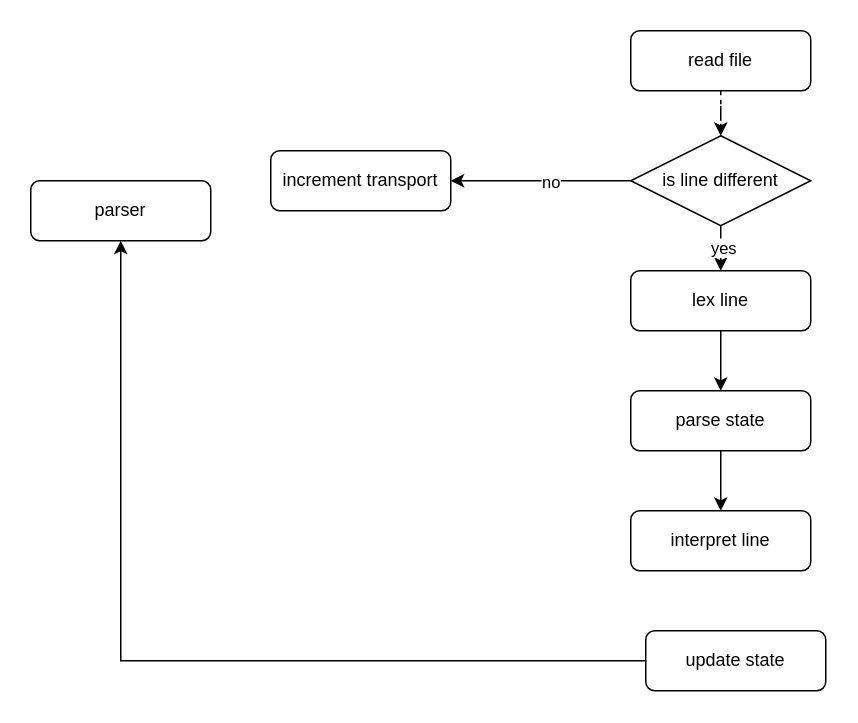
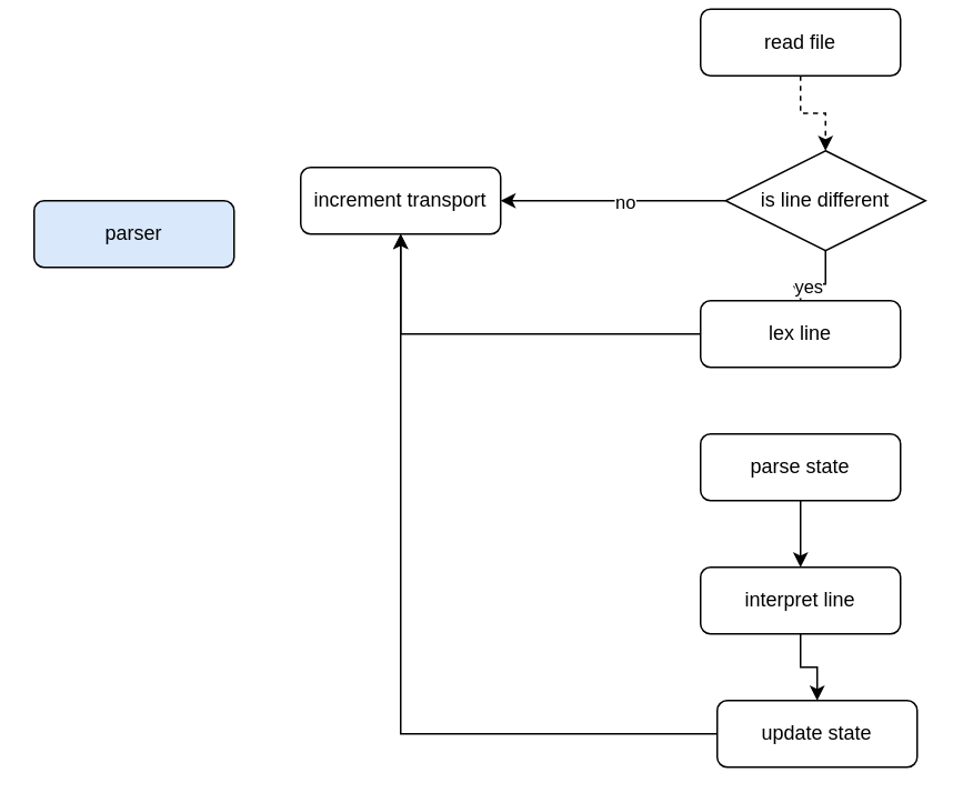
  <mxCell id="0" />
  <mxCell id="1" parent="0" />
- <mxCell id="2" style="edgeStyle=orthogonalEdgeStyle;rounded=0;orthogonalLoop=1;jettySize=auto;html=1;entryX=0.5;entryY=0;entryDx=0;entryDy=0;" edge="1" parent="1" source="3" target="16"><mxGeometry relative="1" as="geometry" /></mxCell>
+ <mxCell id="2" style="edgeStyle=orthogonalEdgeStyle;rounded=0;orthogonalLoop=1;jettySize=auto;html=1;" edge="1" parent="1" source="3" target="7"><mxGeometry relative="1" as="geometry" /></mxCell>
  <mxCell id="3" value="lex line" style="rounded=1;whiteSpace=wrap;html=1;" vertex="1" parent="1"><mxGeometry x="420" y="180" width="120" height="40" as="geometry" /></mxCell>
- <mxCell id="4" value="parser" style="rounded=1;whiteSpace=wrap;html=1;" vertex="1" parent="1"><mxGeometry x="20" y="120" width="120" height="40" as="geometry" /></mxCell>
- <mxCell id="5" style="edgeStyle=orthogonalEdgeStyle;rounded=0;orthogonalLoop=1;jettySize=auto;html=1;" edge="1" parent="1" source="6" target="4"><mxGeometry relative="1" as="geometry" /></mxCell>
+ <mxCell id="4" value="parser" style="rounded=1;whiteSpace=wrap;html=1;fillColor=#dae8fc;" vertex="1" parent="1"><mxGeometry x="20" y="120" width="120" height="40" as="geometry" /></mxCell>
+ <mxCell id="5" style="edgeStyle=orthogonalEdgeStyle;rounded=0;orthogonalLoop=1;jettySize=auto;html=1;entryX=0.5;entryY=1;entryDx=0;entryDy=0;" edge="1" parent="1" source="6" target="7"><mxGeometry relative="1" as="geometry" /></mxCell>
  <mxCell id="6" value="update state" style="rounded=1;whiteSpace=wrap;html=1;" vertex="1" parent="1"><mxGeometry x="430" y="420" width="120" height="40" as="geometry" /></mxCell>
  <mxCell id="7" value="increment transport" style="rounded=1;whiteSpace=wrap;html=1;" vertex="1" parent="1"><mxGeometry x="180" y="100" width="120" height="40" as="geometry" /></mxCell>
  <mxCell id="8" style="edgeStyle=orthogonalEdgeStyle;rounded=0;orthogonalLoop=1;jettySize=auto;html=1;entryX=0.5;entryY=0;entryDx=0;entryDy=0;dashed=1;" edge="1" parent="1" source="9" target="14"><mxGeometry relative="1" as="geometry" /></mxCell>
- <mxCell id="9" value="read file" style="rounded=1;whiteSpace=wrap;html=1;" vertex="1" parent="1"><mxGeometry x="420" y="20" width="120" height="40" as="geometry" /></mxCell>
+ <mxCell id="9" value="read file" style="rounded=1;whiteSpace=wrap;html=1;" vertex="1" parent="1"><mxGeometry x="420" y="5" width="120" height="40" as="geometry" /></mxCell>
  <mxCell id="10" style="edgeStyle=orthogonalEdgeStyle;rounded=0;orthogonalLoop=1;jettySize=auto;html=1;" edge="1" parent="1" source="14" target="3"><mxGeometry relative="1" as="geometry" /></mxCell>
  <mxCell id="11" value="yes" style="edgeLabel;html=1;align=center;verticalAlign=middle;resizable=0;points=[];" vertex="1" connectable="0" parent="10"><mxGeometry x="0.36" y="1" relative="1" as="geometry"><mxPoint as="offset" /></mxGeometry></mxCell>
  <mxCell id="12" style="edgeStyle=orthogonalEdgeStyle;rounded=0;orthogonalLoop=1;jettySize=auto;html=1;entryX=1;entryY=0.5;entryDx=0;entryDy=0;" edge="1" parent="1" source="14" target="7"><mxGeometry relative="1" as="geometry" /></mxCell>
  <mxCell id="13" value="no" style="edgeLabel;html=1;align=center;verticalAlign=middle;resizable=0;points=[];" vertex="1" connectable="0" parent="12"><mxGeometry x="-0.1" relative="1" as="geometry"><mxPoint as="offset" /></mxGeometry></mxCell>
- <mxCell id="14" value="is line different" style="rhombus;whiteSpace=wrap;html=1;" vertex="1" parent="1"><mxGeometry x="420" y="90" width="120" height="60" as="geometry" /></mxCell>
+ <mxCell id="14" value="is line different" style="rhombus;whiteSpace=wrap;html=1;" vertex="1" parent="1"><mxGeometry x="435" y="90" width="120" height="60" as="geometry" /></mxCell>
  <mxCell id="15" style="edgeStyle=orthogonalEdgeStyle;rounded=0;orthogonalLoop=1;jettySize=auto;html=1;entryX=0.5;entryY=0;entryDx=0;entryDy=0;" edge="1" parent="1" source="16" target="18"><mxGeometry relative="1" as="geometry" /></mxCell>
  <mxCell id="16" value="parse state" style="rounded=1;whiteSpace=wrap;html=1;" vertex="1" parent="1"><mxGeometry x="420" y="260" width="120" height="40" as="geometry" /></mxCell>
+ <mxCell id="17" style="edgeStyle=orthogonalEdgeStyle;rounded=0;orthogonalLoop=1;jettySize=auto;html=1;entryX=0.5;entryY=0;entryDx=0;entryDy=0;" edge="1" parent="1" source="18" target="6"><mxGeometry relative="1" as="geometry" /></mxCell>
  <mxCell id="18" value="interpret line" style="rounded=1;whiteSpace=wrap;html=1;" vertex="1" parent="1"><mxGeometry x="420" y="340" width="120" height="40" as="geometry" /></mxCell>
